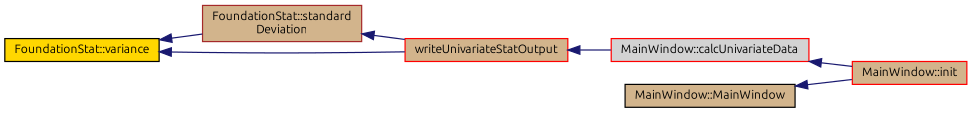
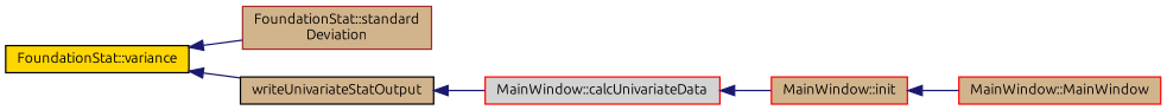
  digraph {
    fontname=Ubuntu
    rankdir=LR
    node [color=red fillcolor=tan fontname=Ubuntu fontsize=10 shape=record style=filled]
    edge [color=midnightblue dir=back fontname=Ubuntu fontsize=10 labelfontname=Helvetica labelfontsize=10 style=solid]
    n1 [color=black fillcolor=gold fontcolor=black height=0.2 label="FoundationStat::variance" width=0.4]
    n2 [color=brown height=0.2 label="FoundationStat::standard\lDeviation" width=0.4]
-   n3 [height=0.2 label=writeUnivariateStatOutput width=0.4]
+   n3 [color=black height=0.2 label=writeUnivariateStatOutput width=0.4]
    n4 [fillcolor=lightgrey height=0.2 label="MainWindow::calcUnivariateData" width=0.4]
    n5 [height=0.2 label="MainWindow::init" width=0.4]
-   n6 [color=black height=0.2 label="MainWindow::MainWindow" width=0.4]
+   n6 [height=0.2 label="MainWindow::MainWindow" width=0.4]
    n1 -> n2
    n1 -> n3
-   n2 -> n3
    n3 -> n4
    n4 -> n5
-   n6 -> n5
+   n5 -> n6
  }
